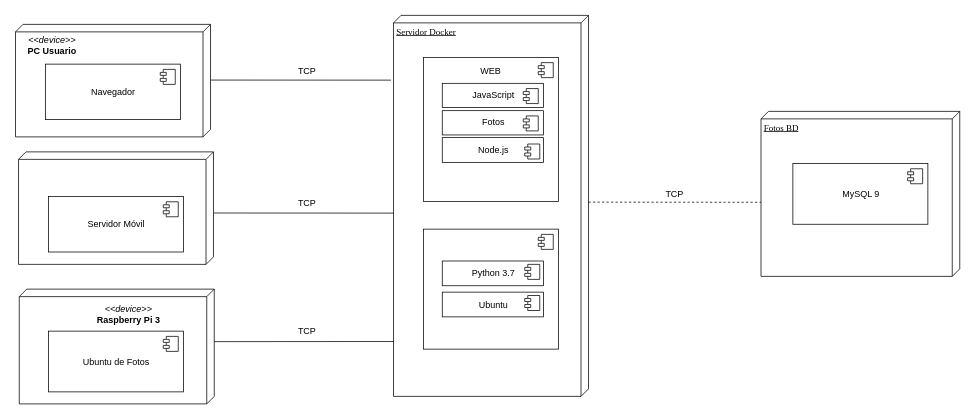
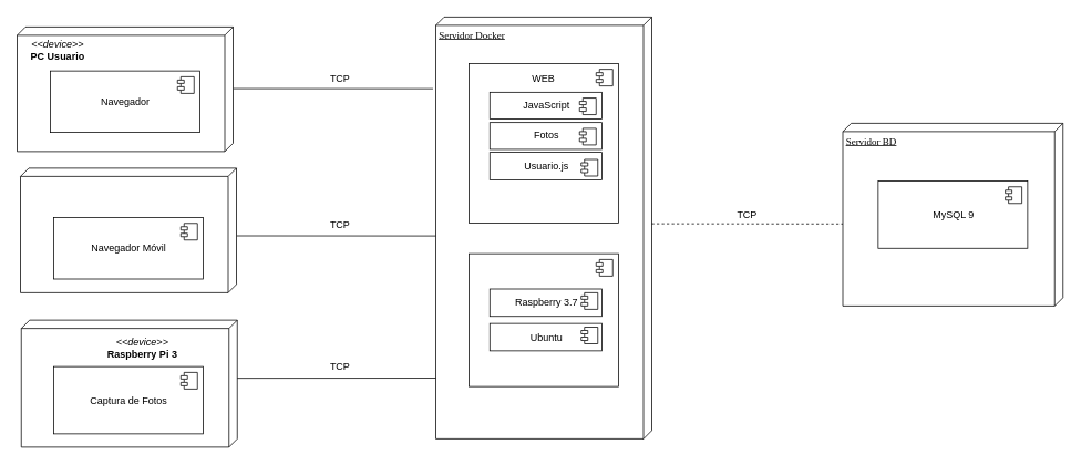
  <mxCell id="0" />
  <mxCell id="1" parent="0" />
  <mxCell id="2" value="" style="verticalAlign=top;align=left;spacingTop=8;spacingLeft=2;spacingRight=12;shape=cube;size=10;direction=south;fontStyle=4;html=1;rounded=0;shadow=0;comic=0;labelBackgroundColor=none;strokeColor=#000000;strokeWidth=1;fillColor=#ffffff;fontFamily=Verdana;fontSize=12;fontColor=#000000;" parent="1" vertex="1"><mxGeometry x="20" y="32" width="260" height="150" as="geometry" /></mxCell>
- <mxCell id="3" value="Fotos BD" style="verticalAlign=top;align=left;spacingTop=8;spacingLeft=2;spacingRight=12;shape=cube;size=10;direction=south;fontStyle=4;html=1;rounded=0;shadow=0;comic=0;labelBackgroundColor=none;strokeColor=#000000;strokeWidth=1;fillColor=#ffffff;fontFamily=Verdana;fontSize=12;fontColor=#000000;" parent="1" vertex="1"><mxGeometry x="1014" y="148" width="265" height="220" as="geometry" /></mxCell>
+ <mxCell id="3" value="Servidor BD" style="verticalAlign=top;align=left;spacingTop=8;spacingLeft=2;spacingRight=12;shape=cube;size=10;direction=south;fontStyle=4;html=1;rounded=0;shadow=0;comic=0;labelBackgroundColor=none;strokeColor=#000000;strokeWidth=1;fillColor=#ffffff;fontFamily=Verdana;fontSize=12;fontColor=#000000;" parent="1" vertex="1"><mxGeometry x="1014" y="148" width="265" height="220" as="geometry" /></mxCell>
  <mxCell id="4" value="Servidor Docker" style="verticalAlign=top;align=left;spacingTop=8;spacingLeft=2;spacingRight=12;shape=cube;size=10;direction=south;fontStyle=4;html=1;rounded=0;shadow=0;comic=0;labelBackgroundColor=none;strokeColor=#000000;strokeWidth=1;fillColor=#ffffff;fontFamily=Verdana;fontSize=12;fontColor=#000000;" parent="1" vertex="1"><mxGeometry x="524" y="20" width="260" height="508" as="geometry" /></mxCell>
  <mxCell id="5" value="Navegador" style="html=1;" parent="1" vertex="1"><mxGeometry x="60" y="85" width="180" height="74" as="geometry" /></mxCell>
  <mxCell id="6" value="" style="shape=component;jettyWidth=8;jettyHeight=4;" parent="5" vertex="1"><mxGeometry x="1" width="20" height="20" relative="1" as="geometry"><mxPoint x="-27" y="7" as="offset" /></mxGeometry></mxCell>
  <mxCell id="7" value="&lt;i&gt;&amp;lt;&amp;lt;device&amp;gt;&amp;gt;&lt;/i&gt;&lt;br&gt;&lt;b&gt;PC Usuario&lt;/b&gt;" style="text;html=1;strokeColor=none;fillColor=none;align=center;verticalAlign=middle;whiteSpace=wrap;rounded=0;" parent="1" vertex="1"><mxGeometry x="34" y="49.5" width="70" height="20" as="geometry" /></mxCell>
  <mxCell id="8" value="" style="verticalAlign=top;align=left;spacingTop=8;spacingLeft=2;spacingRight=12;shape=cube;size=10;direction=south;fontStyle=4;html=1;rounded=0;shadow=0;comic=0;labelBackgroundColor=none;strokeColor=#000000;strokeWidth=1;fillColor=#ffffff;fontFamily=Verdana;fontSize=12;fontColor=#000000;" parent="1" vertex="1"><mxGeometry x="24" y="202" width="260" height="150" as="geometry" /></mxCell>
- <mxCell id="9" value="Servidor Móvil" style="html=1;" parent="1" vertex="1"><mxGeometry x="64" y="261.5" width="180" height="74" as="geometry" /></mxCell>
+ <mxCell id="9" value="Navegador Móvil" style="html=1;" parent="1" vertex="1"><mxGeometry x="64" y="261.5" width="180" height="74" as="geometry" /></mxCell>
  <mxCell id="10" value="" style="shape=component;jettyWidth=8;jettyHeight=4;" parent="9" vertex="1"><mxGeometry x="1" width="20" height="20" relative="1" as="geometry"><mxPoint x="-27" y="7" as="offset" /></mxGeometry></mxCell>
  <mxCell id="11" value="" style="html=1;" parent="1" vertex="1"><mxGeometry x="564" y="76" width="180" height="192" as="geometry" /></mxCell>
  <mxCell id="12" value="" style="shape=component;jettyWidth=8;jettyHeight=4;" parent="11" vertex="1"><mxGeometry x="1" width="20" height="20" relative="1" as="geometry"><mxPoint x="-27" y="7" as="offset" /></mxGeometry></mxCell>
  <mxCell id="13" value="WEB" style="text;html=1;strokeColor=none;fillColor=none;align=center;verticalAlign=middle;whiteSpace=wrap;rounded=0;" parent="11" vertex="1"><mxGeometry x="70" y="3.148" width="40" height="31.475" as="geometry" /></mxCell>
  <mxCell id="14" value="JavaScript" style="html=1;" parent="11" vertex="1"><mxGeometry x="25" y="34.605" width="135" height="32.372" as="geometry" /></mxCell>
  <mxCell id="15" value="" style="shape=component;jettyWidth=8;jettyHeight=4;" parent="14" vertex="1"><mxGeometry x="1" width="20" height="20" relative="1" as="geometry"><mxPoint x="-27" y="7" as="offset" /></mxGeometry></mxCell>
  <mxCell id="16" value="Fotos" style="html=1;" parent="11" vertex="1"><mxGeometry x="25" y="71.063" width="135" height="32.372" as="geometry" /></mxCell>
  <mxCell id="17" value="" style="shape=component;jettyWidth=8;jettyHeight=4;" parent="16" vertex="1"><mxGeometry x="1" width="20" height="20" relative="1" as="geometry"><mxPoint x="-27" y="7" as="offset" /></mxGeometry></mxCell>
- <mxCell id="18" value="Node.js" style="html=1;" parent="11" vertex="1"><mxGeometry x="25" y="107" width="135" height="33" as="geometry" /></mxCell>
+ <mxCell id="18" value="Usuario.js" style="html=1;" parent="11" vertex="1"><mxGeometry x="25" y="107" width="135" height="33" as="geometry" /></mxCell>
  <mxCell id="19" value="" style="shape=component;jettyWidth=8;jettyHeight=4;" parent="18" vertex="1"><mxGeometry x="1" width="20" height="20" relative="1" as="geometry"><mxPoint x="-25" y="8.5" as="offset" /></mxGeometry></mxCell>
  <mxCell id="20" value="" style="html=1;" parent="1" vertex="1"><mxGeometry x="564" y="305" width="180" height="160" as="geometry" /></mxCell>
  <mxCell id="21" value="" style="shape=component;jettyWidth=8;jettyHeight=4;" parent="20" vertex="1"><mxGeometry x="1" width="20" height="20" relative="1" as="geometry"><mxPoint x="-27" y="7" as="offset" /></mxGeometry></mxCell>
  <mxCell id="22" value="Ubuntu" style="html=1;" parent="20" vertex="1"><mxGeometry x="25" y="84" width="135" height="33" as="geometry" /></mxCell>
  <mxCell id="23" value="" style="shape=component;jettyWidth=8;jettyHeight=4;" parent="22" vertex="1"><mxGeometry x="1" width="20" height="20" relative="1" as="geometry"><mxPoint x="-25" y="4.5" as="offset" /></mxGeometry></mxCell>
- <mxCell id="24" value="Python 3.7" style="html=1;" vertex="1" parent="20"><mxGeometry x="25" y="42.5" width="135" height="33" as="geometry" /></mxCell>
+ <mxCell id="24" value="Raspberry 3.7" style="html=1;" vertex="1" parent="20"><mxGeometry x="25" y="42.5" width="135" height="33" as="geometry" /></mxCell>
  <mxCell id="25" value="" style="shape=component;jettyWidth=8;jettyHeight=4;" vertex="1" parent="24"><mxGeometry x="1" width="20" height="20" relative="1" as="geometry"><mxPoint x="-25" y="4.5" as="offset" /></mxGeometry></mxCell>
  <mxCell id="26" value="" style="verticalAlign=top;align=left;spacingTop=8;spacingLeft=2;spacingRight=12;shape=cube;size=10;direction=south;fontStyle=4;html=1;rounded=0;shadow=0;comic=0;labelBackgroundColor=none;strokeColor=#000000;strokeWidth=1;fillColor=#ffffff;fontFamily=Verdana;fontSize=12;fontColor=#000000;" parent="1" vertex="1"><mxGeometry x="25" y="385" width="260" height="153" as="geometry" /></mxCell>
- <mxCell id="27" value="Ubuntu de Fotos" style="html=1;" parent="1" vertex="1"><mxGeometry x="64" y="441" width="180" height="81" as="geometry" /></mxCell>
+ <mxCell id="27" value="Captura de Fotos" style="html=1;" parent="1" vertex="1"><mxGeometry x="64" y="441" width="180" height="81" as="geometry" /></mxCell>
  <mxCell id="28" value="" style="shape=component;jettyWidth=8;jettyHeight=4;" parent="27" vertex="1"><mxGeometry x="1" width="20" height="20" relative="1" as="geometry"><mxPoint x="-27" y="7" as="offset" /></mxGeometry></mxCell>
  <mxCell id="29" value="&lt;i&gt;&amp;lt;&amp;lt;device&amp;gt;&amp;gt;&lt;/i&gt;&lt;br&gt;&lt;b&gt;Raspberry Pi 3&lt;/b&gt;" style="text;html=1;strokeColor=none;fillColor=none;align=center;verticalAlign=middle;whiteSpace=wrap;rounded=0;" parent="1" vertex="1"><mxGeometry x="96" y="403" width="150" height="32" as="geometry" /></mxCell>
  <mxCell id="30" value="" style="endArrow=none;html=1;exitX=0;exitY=0;exitDx=70;exitDy=0;exitPerimeter=0;entryX=0.856;entryY=1;entryDx=0;entryDy=0;entryPerimeter=0;" parent="1" source="26" target="4" edge="1"><mxGeometry width="50" height="50" relative="1" as="geometry"><mxPoint x="24" y="718" as="sourcePoint" /><mxPoint x="454" y="408" as="targetPoint" /></mxGeometry></mxCell>
  <mxCell id="31" value="" style="endArrow=none;html=1;exitX=0;exitY=0;exitDx=70;exitDy=0;exitPerimeter=0;entryX=0.519;entryY=1;entryDx=0;entryDy=0;entryPerimeter=0;" parent="1" target="4" edge="1"><mxGeometry width="50" height="50" relative="1" as="geometry"><mxPoint x="284.5" y="283.5" as="sourcePoint" /><mxPoint x="434" y="208" as="targetPoint" /></mxGeometry></mxCell>
  <mxCell id="32" value="" style="endArrow=none;html=1;exitX=0.495;exitY=-0.002;exitDx=0;exitDy=0;exitPerimeter=0;entryX=0.17;entryY=1.013;entryDx=0;entryDy=0;entryPerimeter=0;" parent="1" source="2" target="4" edge="1"><mxGeometry width="50" height="50" relative="1" as="geometry"><mxPoint x="274" y="107" as="sourcePoint" /><mxPoint x="434" y="58" as="targetPoint" /></mxGeometry></mxCell>
  <mxCell id="33" value="" style="endArrow=none;html=1;exitX=0;exitY=0;exitDx=249;exitDy=0;exitPerimeter=0;entryX=0.551;entryY=1;entryDx=0;entryDy=0;entryPerimeter=0;dashed=1;" parent="1" source="4" target="3" edge="1"><mxGeometry width="50" height="50" relative="1" as="geometry"><mxPoint x="782.857" y="262.857" as="sourcePoint" /><mxPoint x="974" y="238" as="targetPoint" /></mxGeometry></mxCell>
  <mxCell id="34" value="MySQL 9" style="html=1;" parent="1" vertex="1"><mxGeometry x="1056.5" y="217.5" width="180" height="81" as="geometry" /></mxCell>
  <mxCell id="35" value="" style="shape=component;jettyWidth=8;jettyHeight=4;" parent="34" vertex="1"><mxGeometry x="1" width="20" height="20" relative="1" as="geometry"><mxPoint x="-27" y="7" as="offset" /></mxGeometry></mxCell>
  <mxCell id="36" value="TCP&lt;br&gt;" style="text;html=1;strokeColor=none;fillColor=none;align=center;verticalAlign=middle;whiteSpace=wrap;rounded=0;" vertex="1" parent="1"><mxGeometry x="334" y="425" width="150" height="32" as="geometry" /></mxCell>
  <mxCell id="37" value="TCP&lt;br&gt;" style="text;html=1;strokeColor=none;fillColor=none;align=center;verticalAlign=middle;whiteSpace=wrap;rounded=0;" vertex="1" parent="1"><mxGeometry x="334" y="254.5" width="150" height="32" as="geometry" /></mxCell>
  <mxCell id="38" value="TCP&lt;br&gt;" style="text;html=1;strokeColor=none;fillColor=none;align=center;verticalAlign=middle;whiteSpace=wrap;rounded=0;" vertex="1" parent="1"><mxGeometry x="334" y="79" width="150" height="32" as="geometry" /></mxCell>
  <mxCell id="39" value="TCP&lt;br&gt;" style="text;html=1;strokeColor=none;fillColor=none;align=center;verticalAlign=middle;whiteSpace=wrap;rounded=0;" vertex="1" parent="1"><mxGeometry x="824" y="242" width="150" height="32" as="geometry" /></mxCell>
